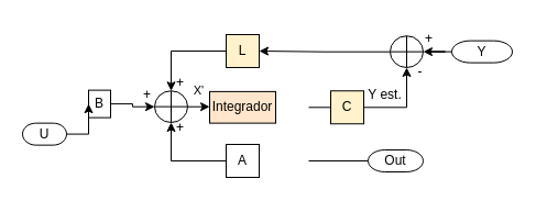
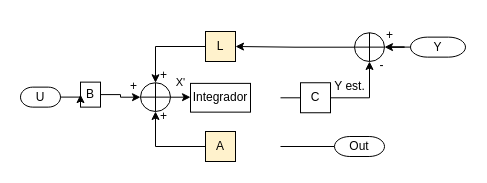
  <mxCell id="0" />
  <mxCell id="1" parent="0" />
- <mxCell id="2" value="A" style="whiteSpace=wrap;strokeWidth=1;" vertex="1" parent="1"><mxGeometry x="205" y="131" width="30" height="30" as="geometry" /></mxCell>
- <mxCell id="3" value="Integrador" style="whiteSpace=wrap;strokeWidth=1;fillColor=#ffe6cc;" vertex="1" parent="1"><mxGeometry x="190" y="82.88" width="60" height="28.75" as="geometry" /></mxCell>
+ <mxCell id="2" value="A" style="whiteSpace=wrap;strokeWidth=1;fillColor=#fff2cc;" vertex="1" parent="1"><mxGeometry x="205" y="131" width="30" height="30" as="geometry" /></mxCell>
+ <mxCell id="3" value="Integrador" style="whiteSpace=wrap;strokeWidth=1;" vertex="1" parent="1"><mxGeometry x="190" y="82.88" width="60" height="28.75" as="geometry" /></mxCell>
  <mxCell id="4" value="L" style="whiteSpace=wrap;strokeWidth=1;fillColor=#fff2cc;" vertex="1" parent="1"><mxGeometry x="205" y="31" width="30" height="30" as="geometry" /></mxCell>
  <mxCell id="5" style="edgeStyle=orthogonalEdgeStyle;rounded=0;orthogonalLoop=1;jettySize=auto;html=1;entryX=0;entryY=0.5;entryDx=0;entryDy=0;" edge="1" parent="1" source="7" target="3"><mxGeometry relative="1" as="geometry" /></mxCell>
  <mxCell id="6" value="X'" style="edgeLabel;html=1;align=center;verticalAlign=middle;resizable=0;points=[];" vertex="1" connectable="0" parent="5"><mxGeometry x="-0.169" y="2" relative="1" as="geometry"><mxPoint y="-13" as="offset" /></mxGeometry></mxCell>
  <mxCell id="7" value="" style="verticalLabelPosition=bottom;verticalAlign=top;html=1;shape=mxgraph.flowchart.summing_function;" vertex="1" parent="1"><mxGeometry x="140" y="82.25" width="30" height="28.75" as="geometry" /></mxCell>
  <mxCell id="8" style="edgeStyle=orthogonalEdgeStyle;rounded=0;orthogonalLoop=1;jettySize=auto;html=1;entryX=0.5;entryY=0;entryDx=0;entryDy=0;entryPerimeter=0;" edge="1" parent="1" source="4" target="7"><mxGeometry relative="1" as="geometry" /></mxCell>
  <mxCell id="9" style="edgeStyle=orthogonalEdgeStyle;rounded=0;orthogonalLoop=1;jettySize=auto;html=1;entryX=0.5;entryY=1;entryDx=0;entryDy=0;entryPerimeter=0;" edge="1" parent="1" source="2" target="7"><mxGeometry relative="1" as="geometry" /></mxCell>
  <mxCell id="10" style="edgeStyle=orthogonalEdgeStyle;rounded=0;orthogonalLoop=1;jettySize=auto;html=1;endArrow=none;startFill=0;" edge="1" parent="1" source="11"><mxGeometry relative="1" as="geometry"><mxPoint x="280" y="97.25" as="targetPoint" /></mxGeometry></mxCell>
- <mxCell id="11" value="C" style="whiteSpace=wrap;strokeWidth=1;fillColor=#fff2cc;" vertex="1" parent="1"><mxGeometry x="300" y="82.25" width="30" height="30" as="geometry" /></mxCell>
+ <mxCell id="11" value="C" style="whiteSpace=wrap;strokeWidth=1;" vertex="1" parent="1"><mxGeometry x="300" y="82.25" width="30" height="30" as="geometry" /></mxCell>
  <mxCell id="12" value="" style="edgeStyle=orthogonalEdgeStyle;rounded=0;orthogonalLoop=1;jettySize=auto;html=1;" edge="1" parent="1" source="13" target="7"><mxGeometry relative="1" as="geometry" /></mxCell>
  <mxCell id="13" value="B" style="whiteSpace=wrap;strokeWidth=1;" vertex="1" parent="1"><mxGeometry x="80" y="81.63" width="20" height="25" as="geometry" /></mxCell>
  <mxCell id="14" value="" style="edgeStyle=orthogonalEdgeStyle;rounded=0;orthogonalLoop=1;jettySize=auto;html=1;" edge="1" parent="1" source="15" target="4"><mxGeometry relative="1" as="geometry" /></mxCell>
  <mxCell id="15" value="" style="verticalLabelPosition=bottom;verticalAlign=top;html=1;shape=mxgraph.flowchart.summing_function;" vertex="1" parent="1"><mxGeometry x="354" y="32.25" width="30" height="28.75" as="geometry" /></mxCell>
  <mxCell id="16" value="+" style="text;html=1;align=center;verticalAlign=middle;resizable=0;points=[];autosize=1;strokeColor=none;fillColor=none;" vertex="1" parent="1"><mxGeometry x="148" y="101" width="30" height="30" as="geometry" /></mxCell>
  <mxCell id="17" value="+" style="text;html=1;align=center;verticalAlign=middle;resizable=0;points=[];autosize=1;strokeColor=none;fillColor=none;" vertex="1" parent="1"><mxGeometry x="118" y="71" width="30" height="30" as="geometry" /></mxCell>
  <mxCell id="18" value="+" style="text;html=1;align=center;verticalAlign=middle;resizable=0;points=[];autosize=1;strokeColor=none;fillColor=none;" vertex="1" parent="1"><mxGeometry x="148" y="60.38" width="30" height="30" as="geometry" /></mxCell>
  <mxCell id="19" value="+" style="text;html=1;align=center;verticalAlign=middle;resizable=0;points=[];autosize=1;strokeColor=none;fillColor=none;" vertex="1" parent="1"><mxGeometry x="374" y="20" width="30" height="30" as="geometry" /></mxCell>
  <mxCell id="20" value="-" style="text;html=1;align=center;verticalAlign=middle;resizable=0;points=[];autosize=1;strokeColor=none;fillColor=none;" vertex="1" parent="1"><mxGeometry x="366" y="50" width="30" height="30" as="geometry" /></mxCell>
  <mxCell id="21" style="edgeStyle=orthogonalEdgeStyle;rounded=0;orthogonalLoop=1;jettySize=auto;html=1;endArrow=none;startFill=0;" edge="1" parent="1" source="22"><mxGeometry relative="1" as="geometry"><mxPoint x="280" y="146" as="targetPoint" /></mxGeometry></mxCell>
  <mxCell id="22" value="Out" style="strokeWidth=1;html=1;shape=mxgraph.flowchart.terminator;whiteSpace=wrap;" vertex="1" parent="1"><mxGeometry x="334" y="136" width="50" height="20" as="geometry" /></mxCell>
  <mxCell id="23" value="Y" style="strokeWidth=1;html=1;shape=mxgraph.flowchart.terminator;whiteSpace=wrap;" vertex="1" parent="1"><mxGeometry x="410" y="36.63" width="55" height="20" as="geometry" /></mxCell>
  <mxCell id="24" value="Y est." style="text;html=1;align=center;verticalAlign=middle;resizable=0;points=[];autosize=1;strokeColor=none;fillColor=none;" vertex="1" parent="1"><mxGeometry x="324" y="71" width="50" height="30" as="geometry" /></mxCell>
  <mxCell id="25" style="edgeStyle=orthogonalEdgeStyle;rounded=0;orthogonalLoop=1;jettySize=auto;html=1;entryX=0;entryY=0.5;entryDx=0;entryDy=0;" edge="1" parent="1" source="26" target="13"><mxGeometry relative="1" as="geometry" /></mxCell>
- <mxCell id="26" value="U" style="strokeWidth=1;html=1;shape=mxgraph.flowchart.terminator;whiteSpace=wrap;" vertex="1" parent="1"><mxGeometry x="20" y="111.63" width="40" height="20" as="geometry" /></mxCell>
+ <mxCell id="26" value="U" style="strokeWidth=1;html=1;shape=mxgraph.flowchart.terminator;whiteSpace=wrap;" vertex="1" parent="1"><mxGeometry x="20" y="86.63" width="40" height="20" as="geometry" /></mxCell>
  <mxCell id="27" style="edgeStyle=orthogonalEdgeStyle;rounded=0;orthogonalLoop=1;jettySize=auto;html=1;entryX=1;entryY=0.5;entryDx=0;entryDy=0;entryPerimeter=0;" edge="1" parent="1" source="23" target="15"><mxGeometry relative="1" as="geometry" /></mxCell>
  <mxCell id="28" style="edgeStyle=orthogonalEdgeStyle;rounded=0;orthogonalLoop=1;jettySize=auto;html=1;entryX=0.5;entryY=1;entryDx=0;entryDy=0;entryPerimeter=0;" edge="1" parent="1" source="11" target="15"><mxGeometry relative="1" as="geometry" /></mxCell>
